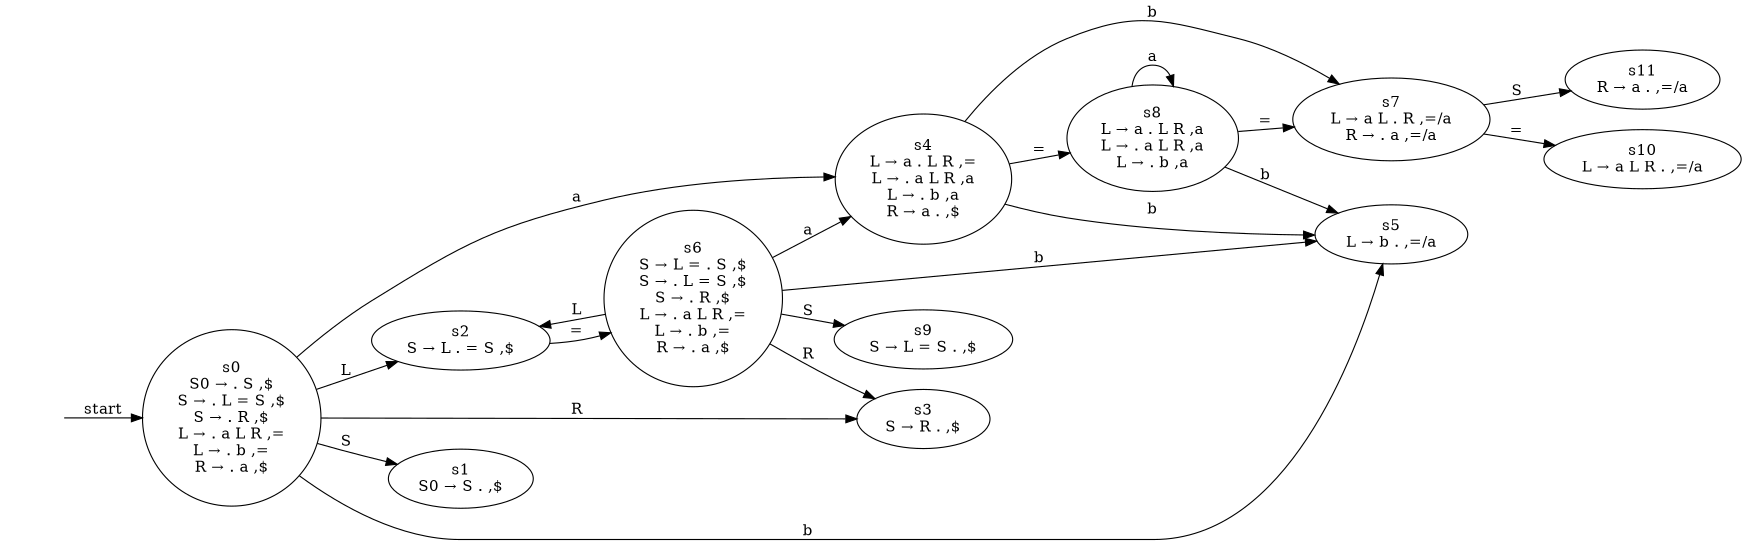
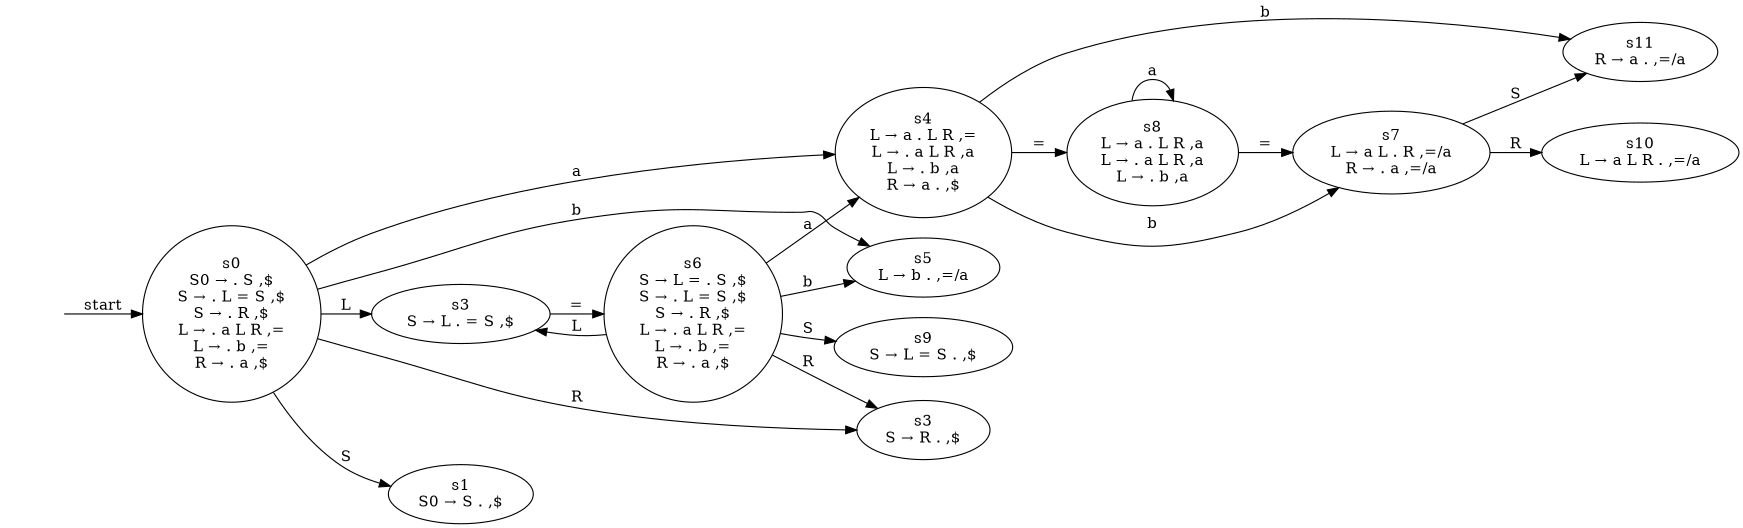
  digraph {
    rankdir=LR
    n1 [label="s0\nS0 → . S ,$\nS → . L = S ,$\nS → . R ,$\nL → . a L R ,=\nL → . b ,=\nR → . a ,$"]
-   n2 [label="s2\nS → L . = S ,$"]
+   n2 [label="s3\nS → L . = S ,$"]
    n3 [label="s5\nL → b . ,=/a"]
    n4 [label="s4\nL → a . L R ,=\nL → . a L R ,a\nL → . b ,a\nR → a . ,$"]
    n5 [label="s1\nS0 → S . ,$"]
    n6 [label="s3\nS → R . ,$"]
    n7 [label="s6\nS → L = . S ,$\nS → . L = S ,$\nS → . R ,$\nL → . a L R ,=\nL → . b ,=\nR → . a ,$"]
    n8 [label="s8\nL → a . L R ,a\nL → . a L R ,a\nL → . b ,a"]
    n9 [label="s7\nL → a L . R ,=/a\nR → . a ,=/a"]
    n10 [label="s9\nS → L = S . ,$"]
    n11 [label="s11\nR → a . ,=/a"]
    n12 [label="s10\nL → a L R . ,=/a"]
    "" [shape=none]
    n1 -> n2 [label=L]
    n1 -> n3 [label=b]
    n1 -> n4 [label=a]
    n1 -> n5 [label=S]
    n1 -> n6 [label=R]
    n2 -> n7 [label="="]
-   n4 -> n3 [label=b]
+   n4 -> n11 [label=b]
    n4 -> n8 [label="="]
    n4 -> n9 [label=b]
    n7 -> n2 [label=L]
    n7 -> n3 [label=b]
    n7 -> n4 [label=a]
    n7 -> n6 [label=R]
    n7 -> n10 [label=S]
-   n8 -> n3 [label=b]
    n8 -> n8 [label=a]
    n8 -> n9 [label="="]
    n9 -> n11 [label=S]
-   n9 -> n12 [label="="]
+   n9 -> n12 [label=R]
    "" -> n1 [label=start]
  }
